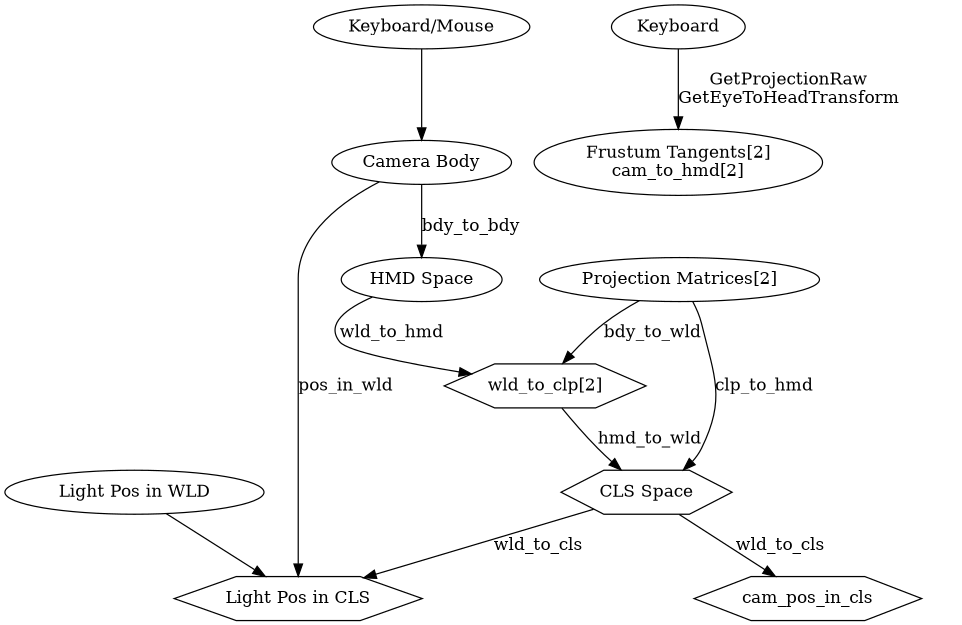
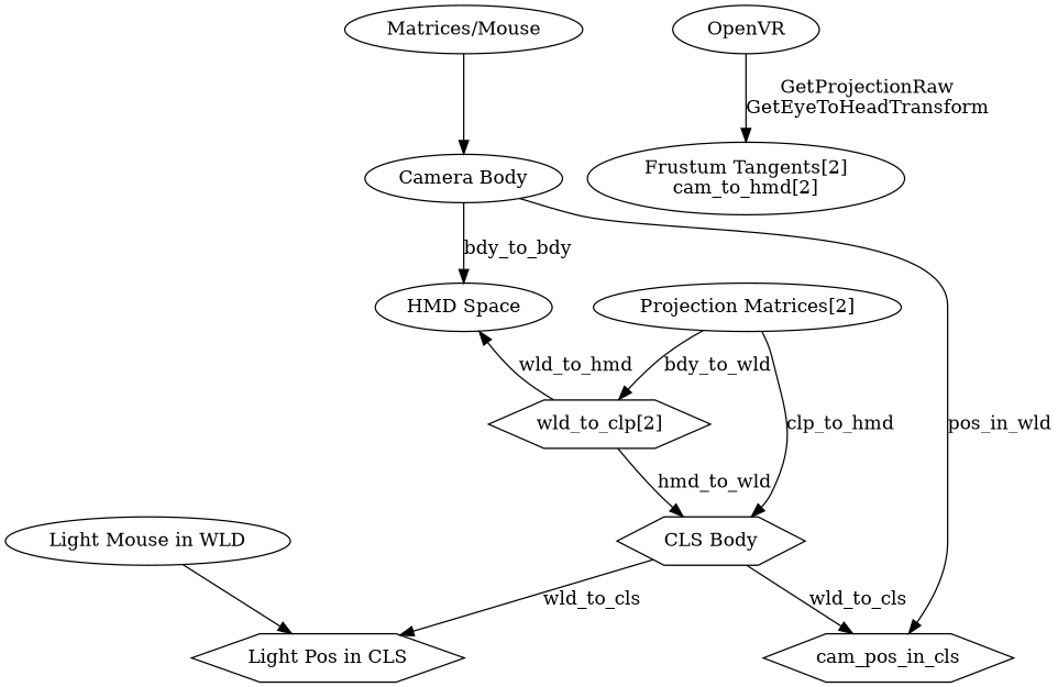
  digraph {
-   n1 [label="CLS Space" shape=hexagon]
+   n1 [label="CLS Body" shape=hexagon]
    n2 [label="Light Pos in CLS" shape=hexagon]
    cam_pos_in_cls [shape=hexagon]
-   n4 [label="Light Pos in WLD"]
+   n4 [label="Light Mouse in WLD"]
    n5 [label="Camera Body"]
    n6 [label="HMD Space"]
    n7 [label="wld_to_clp[2]" shape=hexagon]
    n8 [label="Frustum Tangents[2]\ncam_to_hmd[2]"]
    n9 [label="Projection Matrices[2]"]
-   n10 [label=Keyboard]
-   n11 [label="Keyboard/Mouse"]
+   n10 [label=OpenVR]
+   n11 [label="Matrices/Mouse"]
    n1 -> n2 [label=wld_to_cls]
    n1 -> cam_pos_in_cls [label=wld_to_cls]
    n4 -> n2
-   n5 -> n2 [label=pos_in_wld]
+   n5 -> cam_pos_in_cls [label=pos_in_wld]
    n5 -> n6 [label=bdy_to_bdy]
-   n6 -> n7 [label=wld_to_hmd]
+   n7 -> n6 [label=wld_to_hmd]
    n7 -> n1 [label=hmd_to_wld]
    n9 -> n1 [label=clp_to_hmd]
    n9 -> n7 [label=bdy_to_wld]
    n10 -> n8 [label="GetProjectionRaw\nGetEyeToHeadTransform"]
    n11 -> n5
  }
